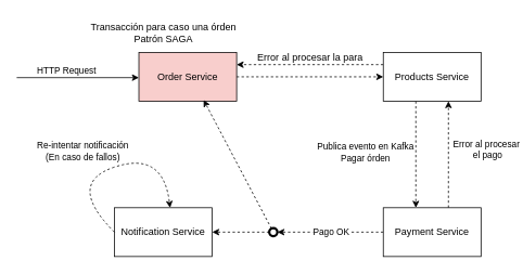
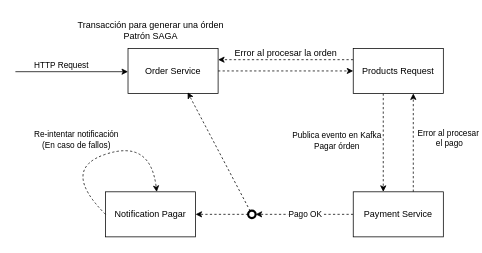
  <mxCell id="0" />
  <mxCell id="1" parent="0" />
- <mxCell id="2" value="Transacción para caso una órden&lt;div&gt;Patrón SAGA&lt;/div&gt;" style="text;html=1;align=center;verticalAlign=middle;resizable=0;points=[];autosize=1;strokeColor=none;fillColor=none;" vertex="1" parent="1"><mxGeometry x="90" y="20" width="220" height="40" as="geometry" /></mxCell>
+ <mxCell id="2" value="Transacción para generar una órden&lt;div&gt;Patrón SAGA&lt;/div&gt;" style="text;html=1;align=center;verticalAlign=middle;resizable=0;points=[];autosize=1;strokeColor=none;fillColor=none;" vertex="1" parent="1"><mxGeometry x="90" y="20" width="220" height="40" as="geometry" /></mxCell>
  <mxCell id="3" style="edgeStyle=orthogonalEdgeStyle;rounded=0;orthogonalLoop=1;jettySize=auto;html=1;dashed=1;" edge="1" parent="1" source="4" target="10"><mxGeometry relative="1" as="geometry" /></mxCell>
- <mxCell id="4" value="Order Service" style="rounded=0;whiteSpace=wrap;html=1;fillColor=#f8cecc;" vertex="1" parent="1"><mxGeometry x="170" y="64" width="120" height="60" as="geometry" /></mxCell>
+ <mxCell id="4" value="Order Service" style="rounded=0;whiteSpace=wrap;html=1;" vertex="1" parent="1"><mxGeometry x="170" y="64" width="120" height="60" as="geometry" /></mxCell>
  <mxCell id="5" value="" style="endArrow=classic;html=1;rounded=0;" edge="1" parent="1"><mxGeometry width="50" height="50" relative="1" as="geometry"><mxPoint x="20" y="95" as="sourcePoint" /><mxPoint x="170" y="95" as="targetPoint" /></mxGeometry></mxCell>
  <mxCell id="6" value="HTTP Request" style="edgeLabel;html=1;align=center;verticalAlign=middle;resizable=0;points=[];" vertex="1" connectable="0" parent="5"><mxGeometry x="-0.364" y="-1" relative="1" as="geometry"><mxPoint x="12" y="-11" as="offset" /></mxGeometry></mxCell>
  <mxCell id="7" style="edgeStyle=orthogonalEdgeStyle;rounded=0;orthogonalLoop=1;jettySize=auto;html=1;dashed=1;" edge="1" parent="1"><mxGeometry relative="1" as="geometry"><mxPoint x="510" y="255" as="targetPoint" /><mxPoint x="510" y="124" as="sourcePoint" /></mxGeometry></mxCell>
  <mxCell id="8" value="Publica evento en Kafka&lt;div&gt;Pagar órden&lt;/div&gt;" style="edgeLabel;html=1;align=center;verticalAlign=middle;resizable=0;points=[];" vertex="1" connectable="0" parent="7"><mxGeometry x="-0.213" y="-2" relative="1" as="geometry"><mxPoint x="-61" y="10" as="offset" /></mxGeometry></mxCell>
  <mxCell id="9" style="edgeStyle=orthogonalEdgeStyle;rounded=0;orthogonalLoop=1;jettySize=auto;html=1;entryX=1;entryY=0.25;entryDx=0;entryDy=0;dashed=1;" edge="1" parent="1" source="10" target="4"><mxGeometry relative="1" as="geometry"><Array as="points"><mxPoint x="430" y="79" /><mxPoint x="430" y="79" /></Array></mxGeometry></mxCell>
- <mxCell id="10" value="Products Service" style="rounded=0;whiteSpace=wrap;html=1;" vertex="1" parent="1"><mxGeometry x="470" y="64" width="120" height="60" as="geometry" /></mxCell>
- <mxCell id="11" value="Error al procesar la para" style="text;html=1;align=center;verticalAlign=middle;resizable=0;points=[];autosize=1;strokeColor=none;fillColor=none;" vertex="1" parent="1"><mxGeometry x="300" y="55" width="160" height="30" as="geometry" /></mxCell>
+ <mxCell id="10" value="Products Request" style="rounded=0;whiteSpace=wrap;html=1;" vertex="1" parent="1"><mxGeometry x="470" y="64" width="120" height="60" as="geometry" /></mxCell>
+ <mxCell id="11" value="Error al procesar la orden" style="text;html=1;align=center;verticalAlign=middle;resizable=0;points=[];autosize=1;strokeColor=none;fillColor=none;" vertex="1" parent="1"><mxGeometry x="300" y="55" width="160" height="30" as="geometry" /></mxCell>
  <mxCell id="12" style="edgeStyle=orthogonalEdgeStyle;rounded=0;orthogonalLoop=1;jettySize=auto;html=1;dashed=1;" edge="1" parent="1"><mxGeometry relative="1" as="geometry"><mxPoint x="550" y="255" as="sourcePoint" /><mxPoint x="550" y="124" as="targetPoint" /></mxGeometry></mxCell>
  <mxCell id="13" value="Error al procesar&amp;nbsp;&lt;div&gt;el pago&lt;/div&gt;" style="edgeLabel;html=1;align=center;verticalAlign=middle;resizable=0;points=[];" vertex="1" connectable="0" parent="12"><mxGeometry x="-0.302" y="1" relative="1" as="geometry"><mxPoint x="48" y="-26" as="offset" /></mxGeometry></mxCell>
  <mxCell id="14" style="edgeStyle=orthogonalEdgeStyle;rounded=0;orthogonalLoop=1;jettySize=auto;html=1;dashed=1;" edge="1" parent="1" source="16"><mxGeometry relative="1" as="geometry"><mxPoint x="340" y="285" as="targetPoint" /></mxGeometry></mxCell>
  <mxCell id="15" value="Pago OK" style="edgeLabel;html=1;align=center;verticalAlign=middle;resizable=0;points=[];" vertex="1" connectable="0" parent="14"><mxGeometry x="-0.009" y="-1" relative="1" as="geometry"><mxPoint as="offset" /></mxGeometry></mxCell>
  <mxCell id="16" value="Payment Service" style="rounded=0;whiteSpace=wrap;html=1;" vertex="1" parent="1"><mxGeometry x="470" y="255" width="120" height="60" as="geometry" /></mxCell>
- <mxCell id="17" value="Notification Service" style="rounded=0;whiteSpace=wrap;html=1;" vertex="1" parent="1"><mxGeometry y="255" width="120" height="60" as="geometry" x="140" /></mxCell>
+ <mxCell id="17" value="Notification Pagar" style="rounded=0;whiteSpace=wrap;html=1;" vertex="1" parent="1"><mxGeometry y="255" width="120" height="60" as="geometry" x="140" /></mxCell>
  <mxCell id="18" value="" style="endArrow=classic;html=1;rounded=0;entryX=0.662;entryY=0.974;entryDx=0;entryDy=0;entryPerimeter=0;dashed=1;" edge="1" parent="1" source="19" target="4"><mxGeometry width="50" height="50" relative="1" as="geometry"><mxPoint x="340" y="255" as="sourcePoint" /><mxPoint x="380" y="205" as="targetPoint" /></mxGeometry></mxCell>
  <mxCell id="19" value="" style="points=[[0.145,0.145,0],[0.5,0,0],[0.855,0.145,0],[1,0.5,0],[0.855,0.855,0],[0.5,1,0],[0.145,0.855,0],[0,0.5,0]];shape=mxgraph.bpmn.event;html=1;verticalLabelPosition=bottom;labelBackgroundColor=#ffffff;verticalAlign=top;align=center;perimeter=ellipsePerimeter;outlineConnect=0;aspect=fixed;outline=end;symbol=terminate2;" vertex="1" parent="1"><mxGeometry x="330" y="280" width="10" height="10" as="geometry" /></mxCell>
  <mxCell id="20" value="" style="endArrow=classic;html=1;rounded=0;entryX=1;entryY=0.5;entryDx=0;entryDy=0;exitX=0;exitY=0.5;exitDx=0;exitDy=0;exitPerimeter=0;dashed=1;" edge="1" parent="1" source="19" target="17"><mxGeometry width="50" height="50" relative="1" as="geometry"><mxPoint x="343" y="291" as="sourcePoint" /><mxPoint x="259" y="132" as="targetPoint" /></mxGeometry></mxCell>
  <mxCell id="21" value="" style="curved=1;endArrow=classic;html=1;rounded=0;exitX=0;exitY=0.5;exitDx=0;exitDy=0;entryX=0.569;entryY=0.002;entryDx=0;entryDy=0;entryPerimeter=0;dashed=1;" edge="1" parent="1" source="17" target="17"><mxGeometry width="50" height="50" relative="1" as="geometry"><mxPoint x="110" y="235" as="sourcePoint" /><mxPoint x="250" y="185" as="targetPoint" /><Array as="points"><mxPoint x="80" y="225" /><mxPoint x="200" y="185" /></Array></mxGeometry></mxCell>
  <mxCell id="22" value="Re-intentar notificación&lt;br&gt;(En caso de fallos)" style="edgeLabel;html=1;align=center;verticalAlign=middle;resizable=0;points=[];" vertex="1" connectable="0" parent="21"><mxGeometry x="0.07" y="1" relative="1" as="geometry"><mxPoint x="-42" y="-18" as="offset" /></mxGeometry></mxCell>
